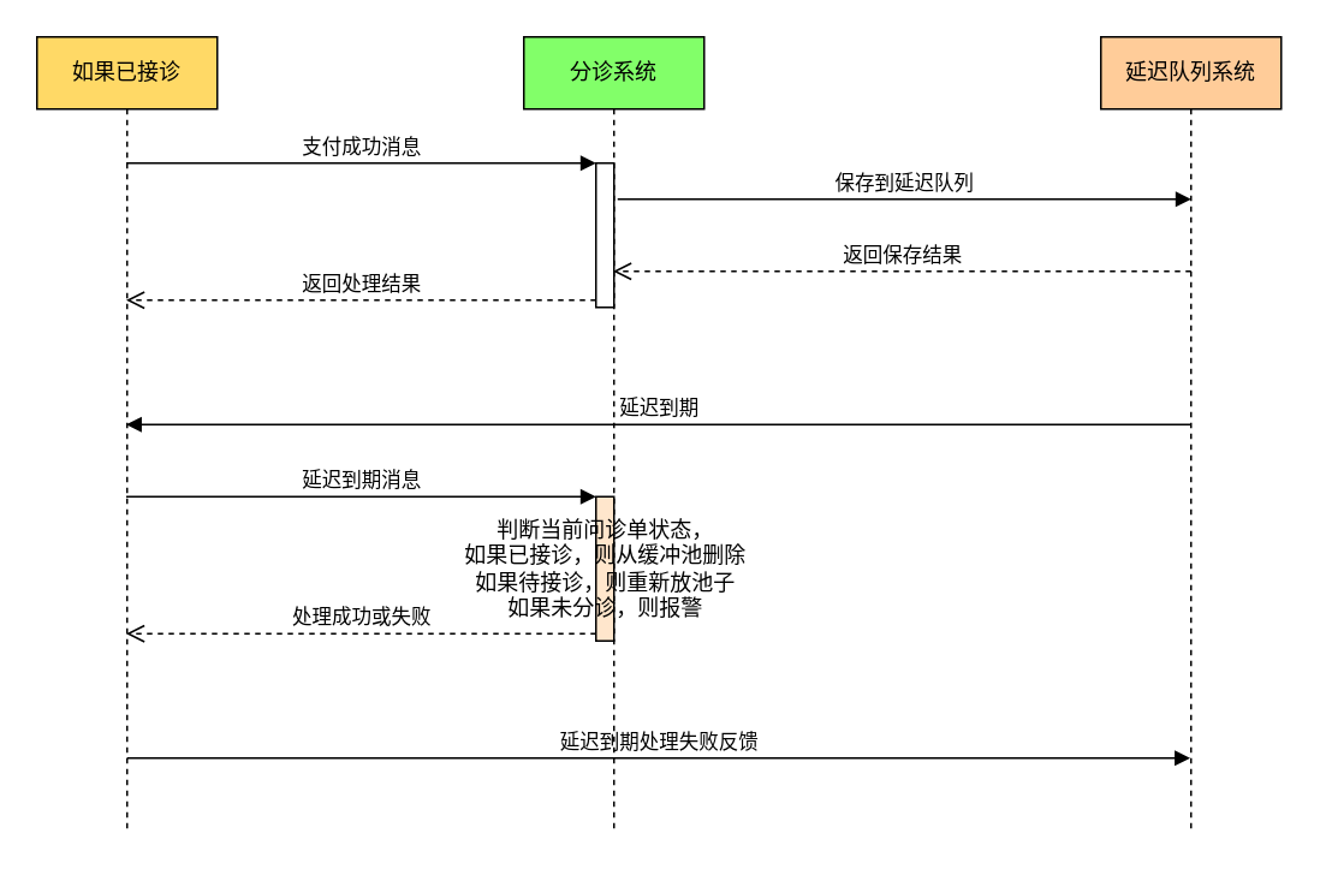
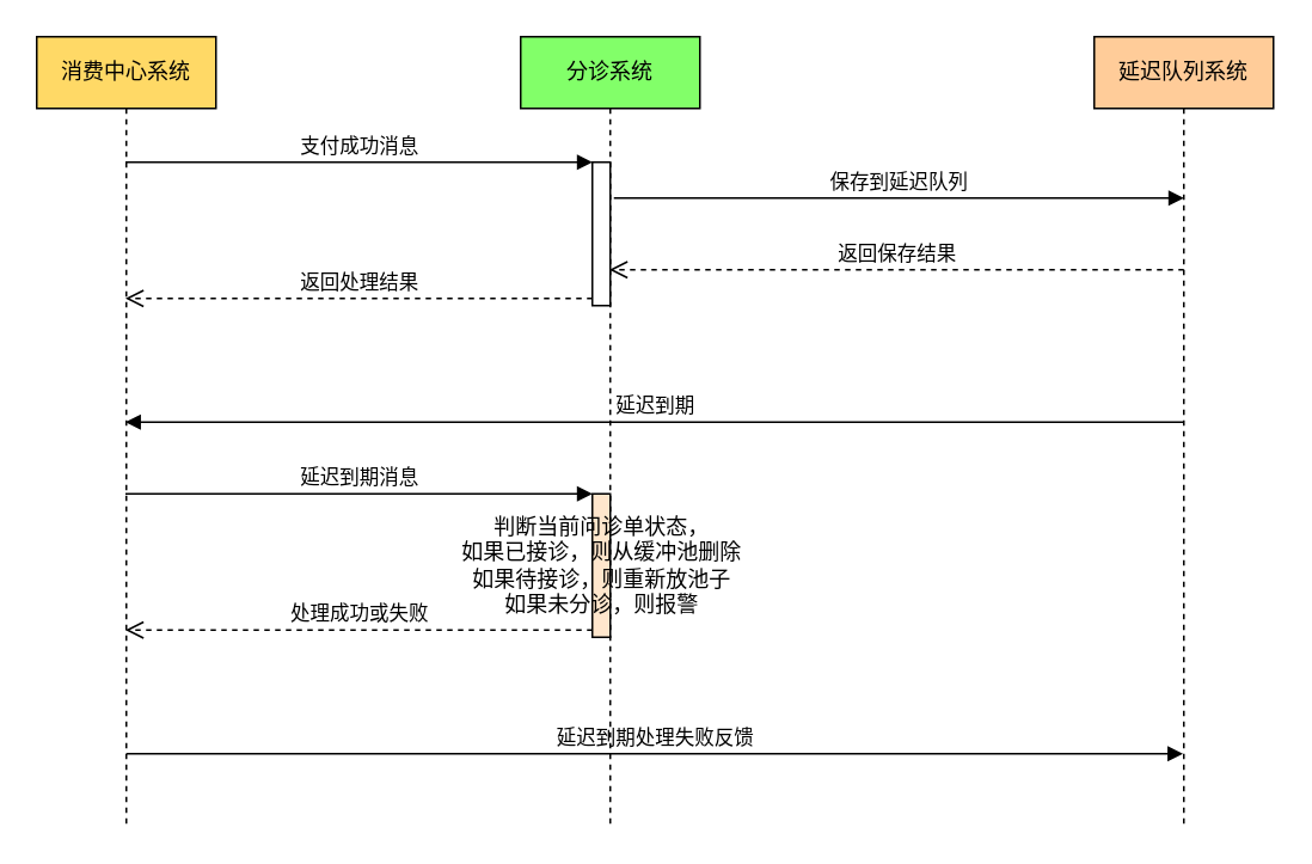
  <mxCell id="0" />
  <mxCell id="1" parent="0" />
- <mxCell id="2" value="如果已接诊" style="shape=umlLifeline;perimeter=lifelinePerimeter;whiteSpace=wrap;html=1;container=1;collapsible=0;recursiveResize=0;outlineConnect=0;fillColor=#FFD966;" vertex="1" parent="1"><mxGeometry x="20" y="20" width="100" height="440" as="geometry" /></mxCell>
+ <mxCell id="2" value="消费中心系统" style="shape=umlLifeline;perimeter=lifelinePerimeter;whiteSpace=wrap;html=1;container=1;collapsible=0;recursiveResize=0;outlineConnect=0;fillColor=#FFD966;" vertex="1" parent="1"><mxGeometry x="20" y="20" width="100" height="440" as="geometry" /></mxCell>
  <mxCell id="3" value="延迟到期处理失败反馈" style="html=1;verticalAlign=bottom;endArrow=block;" edge="1" parent="2" target="8"><mxGeometry width="80" relative="1" as="geometry"><mxPoint x="50" y="400" as="sourcePoint" /><mxPoint x="130" y="400" as="targetPoint" /></mxGeometry></mxCell>
  <mxCell id="4" value="分诊系统" style="shape=umlLifeline;perimeter=lifelinePerimeter;whiteSpace=wrap;html=1;container=1;collapsible=0;recursiveResize=0;outlineConnect=0;fillColor=#82FF69;" vertex="1" parent="1"><mxGeometry x="290" y="20" width="100" height="440" as="geometry" /></mxCell>
  <mxCell id="5" value="" style="html=1;points=[];perimeter=orthogonalPerimeter;" vertex="1" parent="4"><mxGeometry x="40" y="70" width="10" height="80" as="geometry" /></mxCell>
  <mxCell id="6" value="保存到延迟队列" style="html=1;verticalAlign=bottom;endArrow=block;" edge="1" parent="4"><mxGeometry width="80" relative="1" as="geometry"><mxPoint x="52" y="90" as="sourcePoint" /><mxPoint x="370" y="90" as="targetPoint" /><Array as="points"><mxPoint x="102" y="90" /></Array></mxGeometry></mxCell>
  <mxCell id="7" value="判断当前问诊单状态，&lt;br&gt;如果已接诊，则从缓冲池删除&lt;br&gt;如果待接诊，则重新放池子&lt;br&gt;如果未分诊，则报警&lt;br&gt;" style="html=1;points=[];perimeter=orthogonalPerimeter;fillColor=#ffe6cc;" vertex="1" parent="4"><mxGeometry x="40" y="255" width="10" height="80" as="geometry" /></mxCell>
  <mxCell id="8" value="延迟队列系统" style="shape=umlLifeline;perimeter=lifelinePerimeter;whiteSpace=wrap;html=1;container=1;collapsible=0;recursiveResize=0;outlineConnect=0;fillColor=#FFCC99;" vertex="1" parent="1"><mxGeometry x="610" y="20" width="100" height="440" as="geometry" /></mxCell>
  <mxCell id="9" value="延迟到期" style="html=1;verticalAlign=bottom;endArrow=block;" edge="1" parent="8"><mxGeometry width="80" relative="1" as="geometry"><mxPoint x="50" y="215" as="sourcePoint" /><mxPoint x="-540.5" y="215" as="targetPoint" /></mxGeometry></mxCell>
  <mxCell id="10" value="支付成功消息" style="html=1;verticalAlign=bottom;endArrow=block;entryX=0;entryY=0;" edge="1" target="5" parent="1" source="2"><mxGeometry relative="1" as="geometry"><mxPoint x="260" y="90" as="sourcePoint" /></mxGeometry></mxCell>
  <mxCell id="11" value="返回处理结果" style="html=1;verticalAlign=bottom;endArrow=open;dashed=1;endSize=8;exitX=0;exitY=0.95;" edge="1" source="5" parent="1" target="2"><mxGeometry relative="1" as="geometry"><mxPoint x="260" y="166" as="targetPoint" /></mxGeometry></mxCell>
  <mxCell id="12" value="返回保存结果" style="html=1;verticalAlign=bottom;endArrow=open;dashed=1;endSize=8;" edge="1" parent="1" target="4"><mxGeometry relative="1" as="geometry"><mxPoint x="660" y="150" as="sourcePoint" /><mxPoint x="580" y="150" as="targetPoint" /></mxGeometry></mxCell>
  <mxCell id="13" value="延迟到期消息" style="html=1;verticalAlign=bottom;endArrow=block;entryX=0;entryY=0;" edge="1" target="7" parent="1"><mxGeometry relative="1" as="geometry"><mxPoint x="69.5" y="275" as="sourcePoint" /></mxGeometry></mxCell>
  <mxCell id="14" value="处理成功或失败" style="html=1;verticalAlign=bottom;endArrow=open;dashed=1;endSize=8;exitX=0;exitY=0.95;" edge="1" source="7" parent="1"><mxGeometry relative="1" as="geometry"><mxPoint x="69.5" y="351" as="targetPoint" /></mxGeometry></mxCell>
